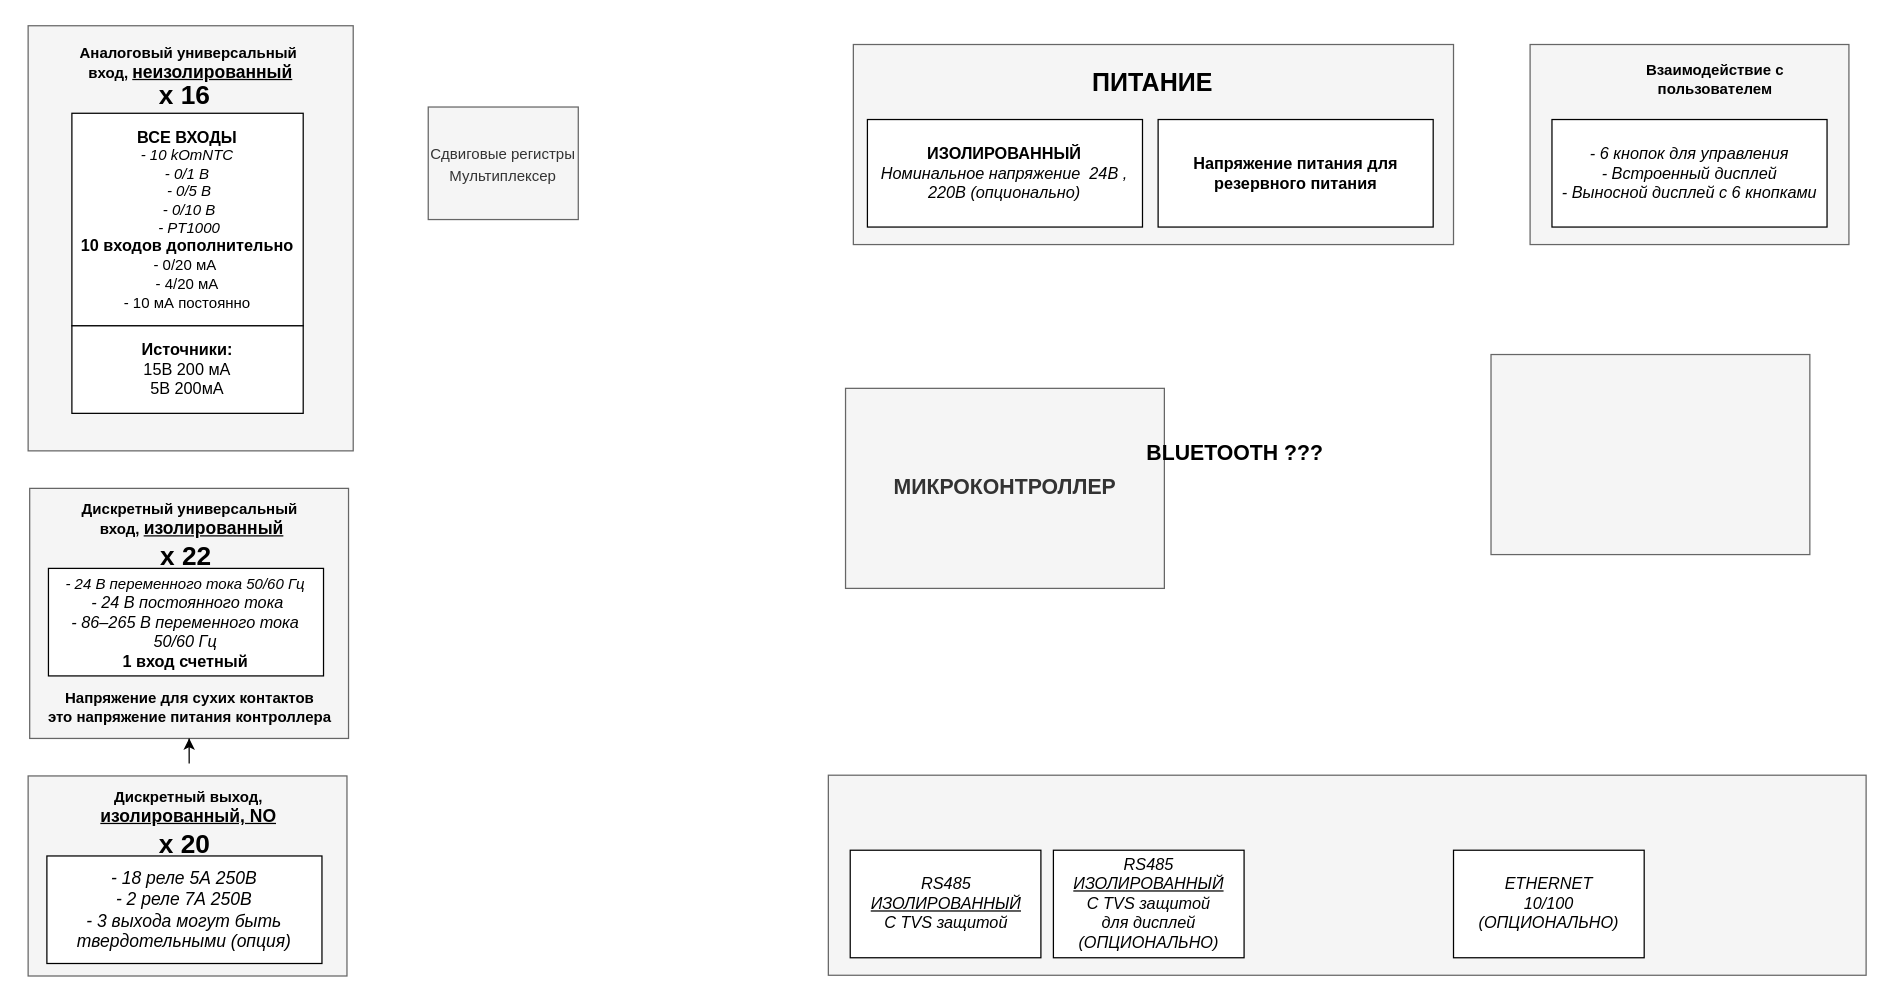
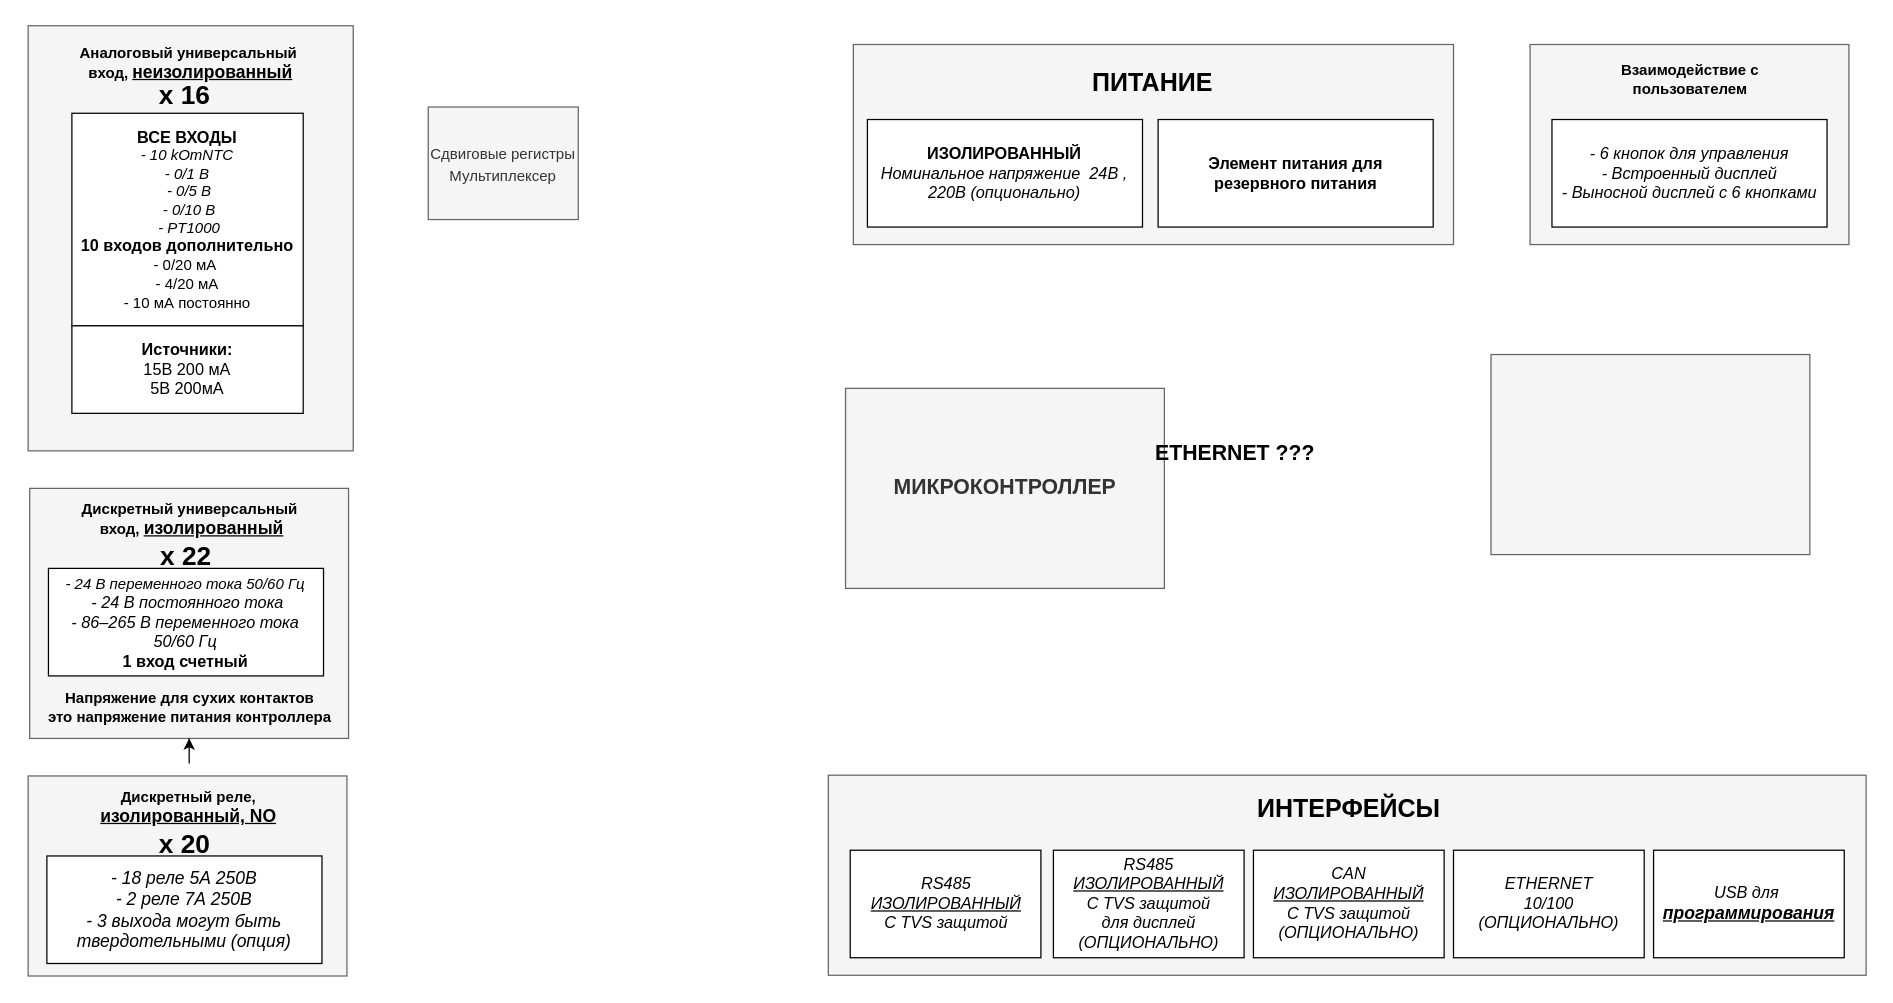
  <mxCell id="0" />
  <mxCell id="1" parent="0" />
  <mxCell id="2" value="" style="whiteSpace=wrap;html=1;fontSize=12;fillColor=#f5f5f5;fontColor=#333333;strokeColor=#666666;" parent="1" vertex="1"><mxGeometry x="22" y="20" width="260" height="340" as="geometry" /></mxCell>
  <mxCell id="3" value="&lt;div&gt;&lt;span style=&quot;font-size: 13px&quot;&gt;&lt;b&gt;ВСЕ ВХОДЫ&lt;/b&gt;&lt;/span&gt;&lt;/div&gt;&lt;div&gt;&lt;span&gt;&lt;i&gt;- 10 kOmNTC&lt;/i&gt;&lt;/span&gt;&lt;/div&gt;&lt;div&gt;&lt;span&gt;&lt;i&gt;- 0/1 В&lt;/i&gt;&lt;/span&gt;&lt;/div&gt;&lt;div&gt;&lt;span&gt;&lt;i&gt;&amp;nbsp;- 0/5 В&lt;/i&gt;&lt;/span&gt;&lt;/div&gt;&lt;div&gt;&lt;span&gt;&lt;i&gt;&amp;nbsp;- 0/10 В&lt;/i&gt;&lt;/span&gt;&lt;/div&gt;&lt;div&gt;&lt;span&gt;&lt;i&gt;&amp;nbsp;- PT1000&lt;/i&gt;&lt;/span&gt;&lt;/div&gt;&lt;div&gt;&lt;span&gt;&lt;b&gt;&lt;font style=&quot;font-size: 13px&quot;&gt;10 входов дополнительно&lt;/font&gt;&lt;/b&gt;&lt;/span&gt;&lt;/div&gt;&lt;div&gt;- 0/20 мА&amp;nbsp;&lt;/div&gt;&lt;div&gt;- 4/20 мА&lt;span&gt;&lt;b&gt;&lt;font style=&quot;font-size: 13px&quot;&gt;&lt;br&gt;&lt;/font&gt;&lt;/b&gt;&lt;/span&gt;&lt;/div&gt;&lt;div&gt;- 10 мА постоянно&lt;/div&gt;" style="whiteSpace=wrap;html=1;align=center;" parent="1" vertex="1"><mxGeometry x="57" y="90" width="185" height="170" as="geometry" /></mxCell>
  <mxCell id="4" value="Аналоговый универсальный&lt;br&gt;&amp;nbsp;вход, &lt;font style=&quot;font-size: 14px&quot;&gt;&lt;u&gt;неизолированный&lt;/u&gt;&lt;/font&gt;" style="text;html=1;align=center;verticalAlign=middle;resizable=0;points=[];autosize=1;strokeColor=none;fillColor=none;fontStyle=1" parent="1" vertex="1"><mxGeometry x="54.5" y="35" width="190" height="30" as="geometry" /></mxCell>
  <mxCell id="5" value="&lt;font style=&quot;font-size: 21px&quot;&gt;х 16&lt;/font&gt;" style="text;html=1;align=center;verticalAlign=middle;resizable=0;points=[];autosize=1;strokeColor=none;fillColor=none;fontStyle=1" parent="1" vertex="1"><mxGeometry x="117" y="65" width="60" height="20" as="geometry" /></mxCell>
  <mxCell id="6" value="&lt;b&gt;Источники:&lt;/b&gt;&lt;br&gt;15В 200 мА&lt;br&gt;5В 200мА" style="rounded=0;whiteSpace=wrap;html=1;fontSize=13;" parent="1" vertex="1"><mxGeometry x="57" y="260" width="185" height="70" as="geometry" /></mxCell>
  <mxCell id="7" value="&lt;font style=&quot;font-size: 12px&quot;&gt;&lt;i&gt;- 24 В переменного тока 50/60 Гц&lt;/i&gt;&lt;/font&gt;&lt;br&gt;&lt;i&gt;&amp;nbsp;- 24 В постоянного тока&lt;/i&gt;&lt;br&gt;&amp;nbsp;&lt;i&gt;- 86–265 В переменного тока&amp;nbsp;&lt;br&gt;50/60 Гц&lt;br&gt;&lt;/i&gt;&lt;b style=&quot;font-size: 12px&quot;&gt;&lt;font style=&quot;font-size: 13px&quot;&gt;1 вход счетный&lt;/font&gt;&lt;/b&gt;&lt;i&gt;&lt;br&gt;&lt;/i&gt;" style="whiteSpace=wrap;html=1;fontSize=13;" parent="1" vertex="1"><mxGeometry x="28.25" y="444" width="220" height="86" as="geometry" /></mxCell>
  <mxCell id="8" value="Дискретный универсальный&lt;br&gt;&amp;nbsp;вход, &lt;font style=&quot;font-size: 14px&quot;&gt;&lt;u&gt;изолированный&lt;/u&gt;&lt;/font&gt;" style="text;html=1;align=center;verticalAlign=middle;resizable=0;points=[];autosize=1;strokeColor=none;fillColor=none;fontStyle=1" parent="1" vertex="1"><mxGeometry x="45.75" y="390" width="190" height="30" as="geometry" /></mxCell>
  <mxCell id="9" value="&lt;font style=&quot;font-size: 21px&quot;&gt;х 22&lt;/font&gt;" style="text;html=1;align=center;verticalAlign=middle;resizable=0;points=[];autosize=1;strokeColor=none;fillColor=none;fontStyle=1" parent="1" vertex="1"><mxGeometry x="108.25" y="424" width="60" height="20" as="geometry" /></mxCell>
  <mxCell id="10" value="Напряжение для сухих контактов&lt;br&gt;это напряжение питания контроллера" style="text;html=1;align=center;verticalAlign=middle;resizable=0;points=[];autosize=1;strokeColor=none;fillColor=none;fontStyle=1" parent="1" vertex="1"><mxGeometry x="20.75" y="540" width="240" height="30" as="geometry" /></mxCell>
  <mxCell id="11" style="edgeStyle=orthogonalEdgeStyle;rounded=0;orthogonalLoop=1;jettySize=auto;html=1;exitX=0.5;exitY=1;exitDx=0;exitDy=0;fontSize=14;" parent="1" edge="1"><mxGeometry relative="1" as="geometry"><mxPoint x="140.75" y="580" as="sourcePoint" /><mxPoint x="140.75" y="580" as="targetPoint" /></mxGeometry></mxCell>
  <mxCell id="12" value="" style="whiteSpace=wrap;html=1;fontSize=12;fillColor=#f5f5f5;fontColor=#333333;strokeColor=#666666;" parent="1" vertex="1"><mxGeometry x="22" y="620" width="255" height="160" as="geometry" /></mxCell>
  <mxCell id="13" value="&lt;font style=&quot;font-size: 14px&quot;&gt;&lt;i&gt;- 18 реле 5А 250В&lt;br&gt;&lt;/i&gt;&lt;/font&gt;&lt;i style=&quot;font-size: 14px&quot;&gt;&lt;font style=&quot;font-size: 14px&quot;&gt;- 2 реле 7А 250В&lt;br&gt;- 3 выхода могут быть твердотельными (опция)&lt;/font&gt;&lt;br&gt;&lt;/i&gt;" style="whiteSpace=wrap;html=1;fontSize=13;" parent="1" vertex="1"><mxGeometry x="37" y="684" width="220" height="86" as="geometry" /></mxCell>
- <mxCell id="14" value="Дискретный выход,&lt;br&gt;&lt;font style=&quot;font-size: 14px&quot;&gt;&lt;u&gt;изолированный, NO&lt;/u&gt;&lt;/font&gt;" style="text;html=1;align=center;verticalAlign=middle;resizable=0;points=[];autosize=1;strokeColor=none;fillColor=none;fontStyle=1" parent="1" vertex="1"><mxGeometry x="69.5" y="630" width="160" height="30" as="geometry" /></mxCell>
+ <mxCell id="14" value="Дискретный реле,&lt;br&gt;&lt;font style=&quot;font-size: 14px&quot;&gt;&lt;u&gt;изолированный, NO&lt;/u&gt;&lt;/font&gt;" style="text;html=1;align=center;verticalAlign=middle;resizable=0;points=[];autosize=1;strokeColor=none;fillColor=none;fontStyle=1" parent="1" vertex="1"><mxGeometry x="69.5" y="630" width="160" height="30" as="geometry" /></mxCell>
  <mxCell id="15" value="&lt;font style=&quot;font-size: 21px&quot;&gt;х 20&lt;/font&gt;" style="text;html=1;align=center;verticalAlign=middle;resizable=0;points=[];autosize=1;strokeColor=none;fillColor=none;fontStyle=1" parent="1" vertex="1"><mxGeometry x="117" y="664" width="60" height="20" as="geometry" /></mxCell>
  <mxCell id="16" style="edgeStyle=orthogonalEdgeStyle;rounded=0;orthogonalLoop=1;jettySize=auto;html=1;exitX=0.5;exitY=1;exitDx=0;exitDy=0;fontSize=14;" parent="1" source="12" target="12" edge="1"><mxGeometry relative="1" as="geometry" /></mxCell>
  <mxCell id="17" value="" style="whiteSpace=wrap;html=1;fontSize=12;fillColor=#f5f5f5;fontColor=#333333;strokeColor=#666666;" parent="1" vertex="1"><mxGeometry x="682" y="35" width="480" height="160" as="geometry" /></mxCell>
  <mxCell id="18" value="&lt;b&gt;ИЗОЛИРОВАННЫЙ&lt;/b&gt;&lt;br&gt;&lt;i&gt;Номинальное напряжение&amp;nbsp; 24В , 220В (опционально)&lt;/i&gt;" style="whiteSpace=wrap;html=1;fontSize=13;" parent="1" vertex="1"><mxGeometry x="693.25" y="95" width="220" height="86" as="geometry" /></mxCell>
  <mxCell id="19" value="&lt;font style=&quot;font-size: 20px&quot;&gt;ПИТАНИЕ&lt;br&gt;&lt;/font&gt;" style="text;html=1;align=center;verticalAlign=middle;resizable=0;points=[];autosize=1;strokeColor=none;fillColor=none;fontStyle=1" parent="1" vertex="1"><mxGeometry x="865.75" y="55" width="110" height="20" as="geometry" /></mxCell>
  <mxCell id="20" style="edgeStyle=orthogonalEdgeStyle;rounded=0;orthogonalLoop=1;jettySize=auto;html=1;exitX=0.5;exitY=1;exitDx=0;exitDy=0;fontSize=14;" parent="1" source="17" target="17" edge="1"><mxGeometry relative="1" as="geometry" /></mxCell>
  <mxCell id="21" value="" style="whiteSpace=wrap;html=1;fontSize=12;fillColor=#f5f5f5;fontColor=#333333;strokeColor=#666666;" parent="1" vertex="1"><mxGeometry x="662" y="619.41" width="830" height="160" as="geometry" /></mxCell>
  <mxCell id="22" value="&lt;i&gt;RS485&lt;br&gt;&lt;u&gt;ИЗОЛИРОВАННЫЙ&lt;/u&gt;&lt;br&gt;С TVS защитой&lt;br&gt;&lt;/i&gt;" style="whiteSpace=wrap;html=1;fontSize=13;" parent="1" vertex="1"><mxGeometry x="679.5" y="679.41" width="152.5" height="86" as="geometry" /></mxCell>
+ <mxCell id="23" value="&lt;font style=&quot;font-size: 20px&quot;&gt;ИНТЕРФЕЙСЫ&lt;br&gt;&lt;/font&gt;" style="text;html=1;align=center;verticalAlign=middle;resizable=0;points=[];autosize=1;strokeColor=none;fillColor=none;fontStyle=1" parent="1" vertex="1"><mxGeometry x="998.25" y="635.28" width="160" height="20" as="geometry" /></mxCell>
  <mxCell id="24" style="edgeStyle=orthogonalEdgeStyle;rounded=0;orthogonalLoop=1;jettySize=auto;html=1;exitX=0.5;exitY=1;exitDx=0;exitDy=0;fontSize=14;" parent="1" source="21" target="21" edge="1"><mxGeometry relative="1" as="geometry" /></mxCell>
- <mxCell id="25" value="&lt;b&gt;Напряжение питания для &lt;br&gt;резервного питания&lt;/b&gt;" style="whiteSpace=wrap;html=1;fontSize=13;" parent="1" vertex="1"><mxGeometry x="925.75" y="95" width="220" height="86" as="geometry" /></mxCell>
+ <mxCell id="25" value="&lt;b&gt;Элемент питания для &lt;br&gt;резервного питания&lt;/b&gt;" style="whiteSpace=wrap;html=1;fontSize=13;" parent="1" vertex="1"><mxGeometry x="925.75" y="95" width="220" height="86" as="geometry" /></mxCell>
  <mxCell id="26" value="&lt;i&gt;RS485&lt;br&gt;&lt;u&gt;ИЗОЛИРОВАННЫЙ&lt;/u&gt;&lt;br&gt;С TVS защитой&lt;br&gt;для дисплей&lt;br&gt;(ОПЦИОНАЛЬНО)&lt;br&gt;&lt;/i&gt;" style="whiteSpace=wrap;html=1;fontSize=13;" parent="1" vertex="1"><mxGeometry x="842" y="679.41" width="152.5" height="86" as="geometry" /></mxCell>
+ <mxCell id="27" value="&lt;i&gt;CAN&lt;br&gt;&lt;u&gt;ИЗОЛИРОВАННЫЙ&lt;/u&gt;&lt;br&gt;С TVS защитой&lt;br&gt;&lt;/i&gt;&lt;i&gt;(ОПЦИОНАЛЬНО)&lt;/i&gt;&lt;i&gt;&lt;br&gt;&lt;/i&gt;" style="whiteSpace=wrap;html=1;fontSize=13;" parent="1" vertex="1"><mxGeometry x="1002" y="679.41" width="152.5" height="86" as="geometry" /></mxCell>
  <mxCell id="28" value="&lt;i&gt;ETHERNET&lt;br&gt;10/100&lt;br&gt;&lt;/i&gt;&lt;i&gt;(ОПЦИОНАЛЬНО)&lt;/i&gt;&lt;i&gt;&lt;br&gt;&lt;/i&gt;" style="whiteSpace=wrap;html=1;fontSize=13;" parent="1" vertex="1"><mxGeometry x="1162" y="679.41" width="152.5" height="86" as="geometry" /></mxCell>
+ <mxCell id="29" value="&lt;i&gt;USB для&amp;nbsp;&lt;br&gt;&lt;b&gt;&lt;font style=&quot;font-size: 14px&quot;&gt;&lt;u&gt;программирования&lt;/u&gt;&lt;/font&gt;&lt;/b&gt;&lt;br&gt;&lt;/i&gt;" style="whiteSpace=wrap;html=1;fontSize=13;" parent="1" vertex="1"><mxGeometry x="1322" y="679.41" width="152.5" height="86" as="geometry" /></mxCell>
  <mxCell id="30" value="" style="whiteSpace=wrap;html=1;fontSize=12;fillColor=#f5f5f5;fontColor=#333333;strokeColor=#666666;" parent="1" vertex="1"><mxGeometry x="23.25" y="390" width="255" height="200" as="geometry" /></mxCell>
  <mxCell id="31" value="&lt;font style=&quot;font-size: 12px&quot;&gt;&lt;i&gt;- 24 В переменного тока 50/60 Гц&lt;/i&gt;&lt;/font&gt;&lt;br&gt;&lt;i&gt;&amp;nbsp;- 24 В постоянного тока&lt;/i&gt;&lt;br&gt;&amp;nbsp;&lt;i&gt;- 86–265 В переменного тока&amp;nbsp;&lt;br&gt;50/60 Гц&lt;br&gt;&lt;/i&gt;&lt;b style=&quot;font-size: 12px&quot;&gt;&lt;font style=&quot;font-size: 13px&quot;&gt;1 вход счетный&lt;/font&gt;&lt;/b&gt;&lt;i&gt;&lt;br&gt;&lt;/i&gt;" style="whiteSpace=wrap;html=1;fontSize=13;" parent="1" vertex="1"><mxGeometry x="38.25" y="454" width="220" height="86" as="geometry" /></mxCell>
  <mxCell id="32" value="Дискретный универсальный&lt;br&gt;&amp;nbsp;вход, &lt;font style=&quot;font-size: 14px&quot;&gt;&lt;u&gt;изолированный&lt;/u&gt;&lt;/font&gt;" style="text;html=1;align=center;verticalAlign=middle;resizable=0;points=[];autosize=1;strokeColor=none;fillColor=none;fontStyle=1" parent="1" vertex="1"><mxGeometry x="55.75" y="400" width="190" height="30" as="geometry" /></mxCell>
  <mxCell id="33" value="&lt;font style=&quot;font-size: 21px&quot;&gt;х 22&lt;/font&gt;" style="text;html=1;align=center;verticalAlign=middle;resizable=0;points=[];autosize=1;strokeColor=none;fillColor=none;fontStyle=1" parent="1" vertex="1"><mxGeometry x="118.25" y="434" width="60" height="20" as="geometry" /></mxCell>
  <mxCell id="34" value="Напряжение для сухих контактов&lt;br&gt;это напряжение питания контроллера" style="text;html=1;align=center;verticalAlign=middle;resizable=0;points=[];autosize=1;strokeColor=none;fillColor=none;fontStyle=1" parent="1" vertex="1"><mxGeometry x="30.75" y="550" width="240" height="30" as="geometry" /></mxCell>
  <mxCell id="35" style="edgeStyle=orthogonalEdgeStyle;rounded=0;orthogonalLoop=1;jettySize=auto;html=1;exitX=0.5;exitY=1;exitDx=0;exitDy=0;fontSize=14;" parent="1" source="30" target="30" edge="1"><mxGeometry relative="1" as="geometry" /></mxCell>
  <mxCell id="36" value="" style="whiteSpace=wrap;html=1;fontSize=12;fillColor=#f5f5f5;fontColor=#333333;strokeColor=#666666;" parent="1" vertex="1"><mxGeometry x="1223.25" y="35" width="255" height="160" as="geometry" /></mxCell>
  <mxCell id="37" value="&lt;i&gt;&lt;span&gt;- 6 кнопок для управления&lt;br&gt;&lt;/span&gt;- Встроенный дисплей&lt;br&gt;- Выносной дисплей с 6 кнопками&lt;br&gt;&lt;/i&gt;" style="whiteSpace=wrap;html=1;fontSize=13;" parent="1" vertex="1"><mxGeometry x="1240.75" y="95" width="220" height="86" as="geometry" /></mxCell>
- <mxCell id="38" value="Взаимодействие с &lt;br&gt;пользователем" style="text;html=1;align=center;verticalAlign=middle;resizable=0;points=[];autosize=1;strokeColor=none;fillColor=none;fontStyle=1" parent="1" vertex="1"><mxGeometry x="1305.75" y="47.75" width="130" height="30" as="geometry" /></mxCell>
+ <mxCell id="38" value="Взаимодействие с &lt;br&gt;пользователем" style="text;html=1;align=center;verticalAlign=middle;resizable=0;points=[];autosize=1;strokeColor=none;fillColor=none;fontStyle=1" parent="1" vertex="1"><mxGeometry x="1285.75" y="47.75" width="130" height="30" as="geometry" /></mxCell>
  <mxCell id="39" style="edgeStyle=orthogonalEdgeStyle;rounded=0;orthogonalLoop=1;jettySize=auto;html=1;exitX=0.5;exitY=1;exitDx=0;exitDy=0;fontSize=14;" parent="1" source="36" target="36" edge="1"><mxGeometry relative="1" as="geometry" /></mxCell>
  <mxCell id="40" value="МИКРОКОНТРОЛЛЕР" style="whiteSpace=wrap;html=1;fontSize=17;fillColor=#f5f5f5;fontColor=#333333;strokeColor=#666666;fontStyle=1" parent="1" vertex="1"><mxGeometry x="675.75" y="310" width="255" height="160" as="geometry" /></mxCell>
  <mxCell id="41" style="edgeStyle=orthogonalEdgeStyle;rounded=0;orthogonalLoop=1;jettySize=auto;html=1;exitX=0.5;exitY=1;exitDx=0;exitDy=0;fontSize=14;" parent="1" source="40" target="40" edge="1"><mxGeometry relative="1" as="geometry" /></mxCell>
  <mxCell id="42" value="" style="whiteSpace=wrap;html=1;fontSize=15;fillColor=#f5f5f5;fontColor=#333333;strokeColor=#666666;" parent="1" vertex="1"><mxGeometry x="1192" y="282.95" width="255" height="160" as="geometry" /></mxCell>
- <mxCell id="43" value="BLUETOOTH ???" style="text;html=1;align=center;verticalAlign=middle;resizable=0;points=[];autosize=1;strokeColor=none;fillColor=none;fontStyle=1;fontSize=17;" parent="1" vertex="1"><mxGeometry x="907" y="347.95" width="160" height="30" as="geometry" /></mxCell>
+ <mxCell id="43" value="ETHERNET ???" style="text;html=1;align=center;verticalAlign=middle;resizable=0;points=[];autosize=1;strokeColor=none;fillColor=none;fontStyle=1;fontSize=17;" parent="1" vertex="1"><mxGeometry x="907" y="347.95" width="160" height="30" as="geometry" /></mxCell>
  <mxCell id="44" style="edgeStyle=orthogonalEdgeStyle;rounded=0;orthogonalLoop=1;jettySize=auto;html=1;exitX=0.5;exitY=1;exitDx=0;exitDy=0;fontSize=14;" parent="1" source="42" target="42" edge="1"><mxGeometry relative="1" as="geometry" /></mxCell>
  <mxCell id="45" value="&lt;font style=&quot;font-size: 12px&quot;&gt;Сдвиговые регистры&lt;br&gt;Мультиплексер&lt;/font&gt;" style="whiteSpace=wrap;html=1;fontSize=15;fillColor=#f5f5f5;fontColor=#333333;strokeColor=#666666;" parent="1" vertex="1"><mxGeometry x="342" y="85" width="120" height="90" as="geometry" /></mxCell>
